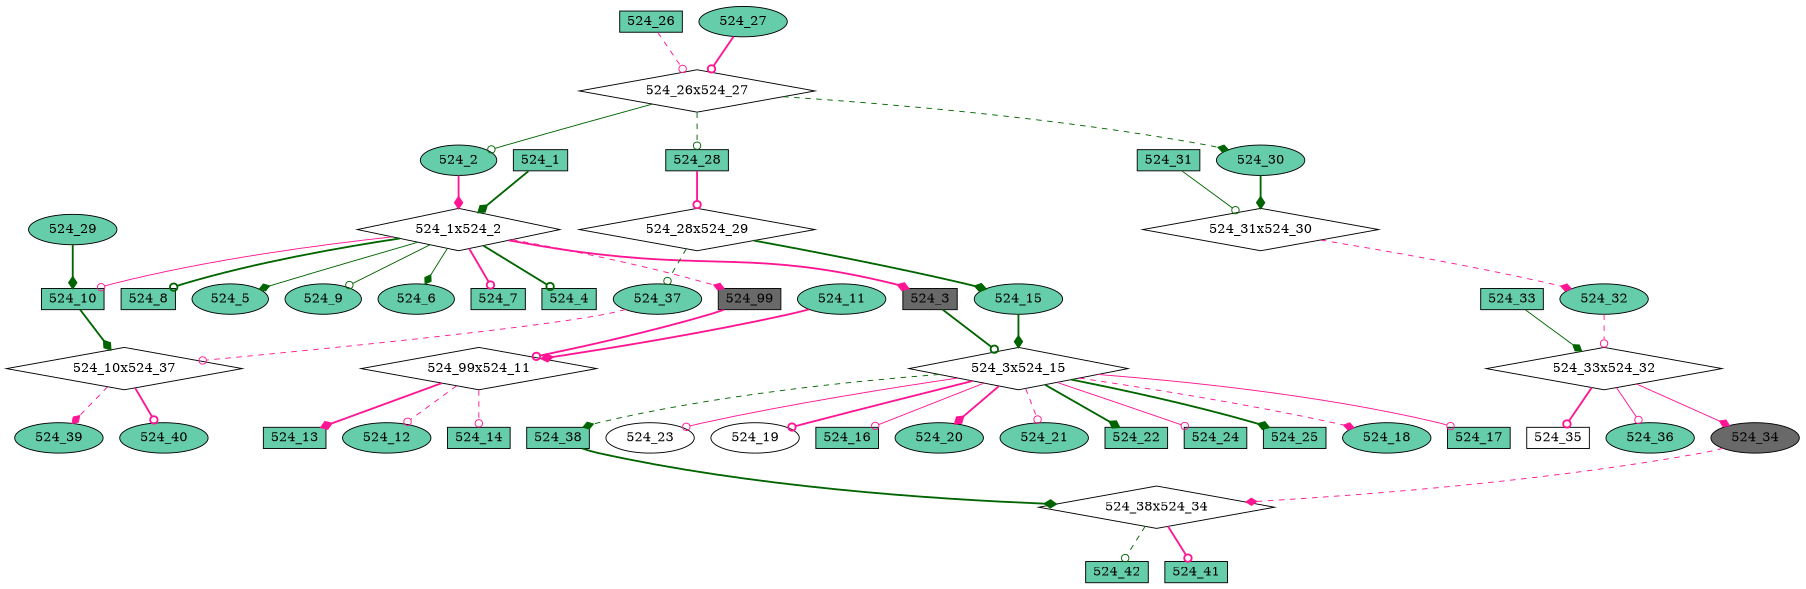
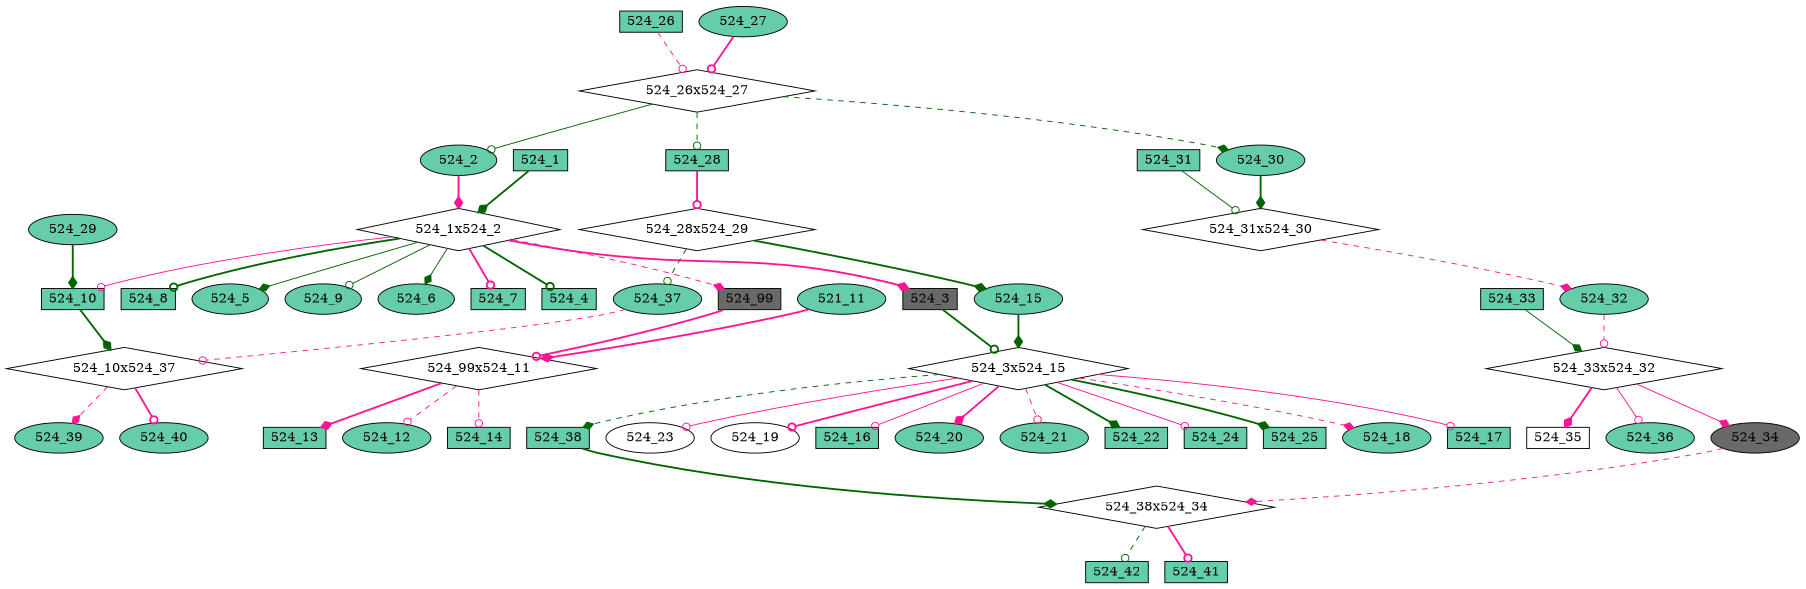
  digraph {
    node [fillcolor=aquamarine3 fontcolor=black regular=0 shape=box style=filled]
    edge [arrowhead=odot color=deeppink style=bold]
    "524_1" [height=0.3 width=0.5]
    "524_1x524_2" [height=.1 shape=diamond width=.1 fillcolor="" fontcolor="" regular="" style=""]
    "524_7" [height=0.3 width=0.5]
    "524_4" [height=0.3 width=0.5]
    "524_8" [height=0.3 width=0.5]
    "524_10" [height=0.3 width=0.5]
    "524_99" [fillcolor=dimgrey height=0.3 width=0.5]
    "524_3" [fillcolor=dimgrey height=0.3 width=0.5]
    "524_5" [height=0.3 shape=ellipse width=0.5]
    "524_9" [height=0.3 shape=ellipse width=0.5]
    "524_6" [height=0.3 shape=ellipse width=0.5]
    "524_10x524_37" [height=.1 shape=diamond width=.1 fillcolor="" fontcolor="" regular="" style=""]
    "524_99x524_11" [height=.1 shape=diamond width=.1 fillcolor="" fontcolor="" regular="" style=""]
    "524_3x524_15" [height=.1 shape=diamond width=.1 fillcolor="" fontcolor="" regular="" style=""]
    "524_2" [height=0.3 shape=ellipse width=0.5]
    "524_26x524_27" [height=.1 shape=diamond width=.1 fillcolor="" fontcolor="" regular="" style=""]
    "524_28" [height=0.3 width=0.5]
    "524_30" [height=0.3 shape=ellipse width=0.5]
    "524_28x524_29" [height=.1 shape=diamond width=.1 fillcolor="" fontcolor="" regular="" style=""]
    "524_31x524_30" [height=.1 shape=diamond width=.1 fillcolor="" fontcolor="" regular="" style=""]
    "524_29" [height=0.3 shape=ellipse width=0.5]
    "524_15" [height=0.3 shape=ellipse width=0.5]
    "524_37" [height=0.3 shape=ellipse width=0.5]
    "524_16" [height=0.3 width=0.5]
    "524_20" [height=0.3 shape=ellipse width=0.5]
    "524_21" [height=0.3 shape=ellipse width=0.5]
    "524_22" [height=0.3 width=0.5]
    "524_24" [height=0.3 width=0.5]
    "524_25" [height=0.3 width=0.5]
    "524_18" [height=0.3 shape=ellipse width=0.5]
    "524_17" [height=0.3 width=0.5]
    "524_23" [fillcolor=white height=0.3 shape=ellipse width=0.5]
    "524_19" [fillcolor=white height=0.3 shape=ellipse width=0.5]
    "524_38" [height=0.3 width=0.5]
    "524_38x524_34" [height=.1 shape=diamond width=.1 fillcolor="" fontcolor="" regular="" style=""]
    "524_40" [height=0.3 shape=ellipse width=0.5]
    "524_39" [height=0.3 shape=ellipse width=0.5]
    "524_12" [height=0.3 shape=ellipse width=0.5]
    "524_14" [height=0.3 width=0.5]
    "524_13" [height=0.3 width=0.5]
-   "524_11" [height=0.3 shape=ellipse width=0.5]
+   "524_11" [height=0.3 shape=ellipse width=0.5 label="521_11"]
    "524_42" [height=0.3 width=0.5]
    "524_41" [height=0.3 width=0.5]
    "524_36" [height=0.3 shape=ellipse width=0.5]
    "524_33x524_32" [height=.1 shape=diamond width=.1 fillcolor="" fontcolor="" regular="" style=""]
    "524_34" [fillcolor=dimgrey height=0.3 shape=ellipse width=0.5]
    "524_35" [fillcolor=white height=0.3 width=0.5]
    "524_33" [height=0.3 width=0.5]
    "524_32" [height=0.3 shape=ellipse width=0.5]
    "524_31" [height=0.3 width=0.5]
    "524_26" [height=0.3 width=0.5]
    "524_27" [height=0.3 shape=ellipse width=0.5]
    "524_1" -> "524_1x524_2" [arrowhead=diamond color=darkgreen]
    "524_1x524_2" -> "524_7"
    "524_1x524_2" -> "524_4" [color=darkgreen]
    "524_1x524_2" -> "524_8" [color=darkgreen]
    "524_1x524_2" -> "524_10" [style=solid]
    "524_1x524_2" -> "524_99" [arrowhead=diamond style=dashed]
    "524_1x524_2" -> "524_3" [arrowhead=diamond]
    "524_1x524_2" -> "524_5" [arrowhead=diamond color=darkgreen style=solid]
    "524_1x524_2" -> "524_9" [color=darkgreen style=solid]
    "524_1x524_2" -> "524_6" [arrowhead=diamond color=darkgreen style=solid]
    "524_10" -> "524_10x524_37" [arrowhead=diamond color=darkgreen]
    "524_99" -> "524_99x524_11"
    "524_3" -> "524_3x524_15" [color=darkgreen]
    "524_10x524_37" -> "524_40"
    "524_10x524_37" -> "524_39" [arrowhead=diamond style=dashed]
    "524_99x524_11" -> "524_12" [style=dashed]
    "524_99x524_11" -> "524_14" [style=dashed]
    "524_99x524_11" -> "524_13" [arrowhead=diamond]
    "524_3x524_15" -> "524_16" [style=solid]
    "524_3x524_15" -> "524_20" [arrowhead=diamond]
    "524_3x524_15" -> "524_21" [style=dashed]
    "524_3x524_15" -> "524_22" [arrowhead=diamond color=darkgreen]
    "524_3x524_15" -> "524_24" [style=solid]
    "524_3x524_15" -> "524_25" [arrowhead=diamond color=darkgreen]
    "524_3x524_15" -> "524_18" [arrowhead=diamond style=dashed]
    "524_3x524_15" -> "524_17" [style=solid]
    "524_3x524_15" -> "524_23" [style=solid]
    "524_3x524_15" -> "524_19"
    "524_3x524_15" -> "524_38" [arrowhead=diamond color=darkgreen style=dashed]
    "524_2" -> "524_1x524_2" [arrowhead=diamond]
    "524_26x524_27" -> "524_2" [color=darkgreen style=solid]
    "524_26x524_27" -> "524_28" [color=darkgreen style=dashed]
    "524_26x524_27" -> "524_30" [arrowhead=diamond color=darkgreen style=dashed]
    "524_28" -> "524_28x524_29"
    "524_30" -> "524_31x524_30" [arrowhead=diamond color=darkgreen]
    "524_28x524_29" -> "524_15" [arrowhead=diamond color=darkgreen]
    "524_28x524_29" -> "524_37" [color=darkgreen style=dashed]
    "524_31x524_30" -> "524_32" [arrowhead=diamond style=dashed]
    "524_29" -> "524_10" [arrowhead=diamond color=darkgreen]
    "524_15" -> "524_3x524_15" [arrowhead=diamond color=darkgreen]
    "524_37" -> "524_10x524_37" [style=dashed]
    "524_38" -> "524_38x524_34" [arrowhead=diamond color=darkgreen]
    "524_38x524_34" -> "524_42" [color=darkgreen style=dashed]
    "524_38x524_34" -> "524_41"
    "524_11" -> "524_99x524_11" [arrowhead=diamond]
    "524_33x524_32" -> "524_36" [style=solid]
    "524_33x524_32" -> "524_34" [arrowhead=diamond style=solid]
-   "524_33x524_32" -> "524_35"
+   "524_33x524_32" -> "524_35" [arrowhead=diamond]
    "524_34" -> "524_38x524_34" [arrowhead=diamond style=dashed]
    "524_33" -> "524_33x524_32" [arrowhead=diamond color=darkgreen style=solid]
    "524_32" -> "524_33x524_32" [style=dashed]
    "524_31" -> "524_31x524_30" [color=darkgreen style=solid]
    "524_26" -> "524_26x524_27" [style=dashed]
    "524_27" -> "524_26x524_27"
  }
